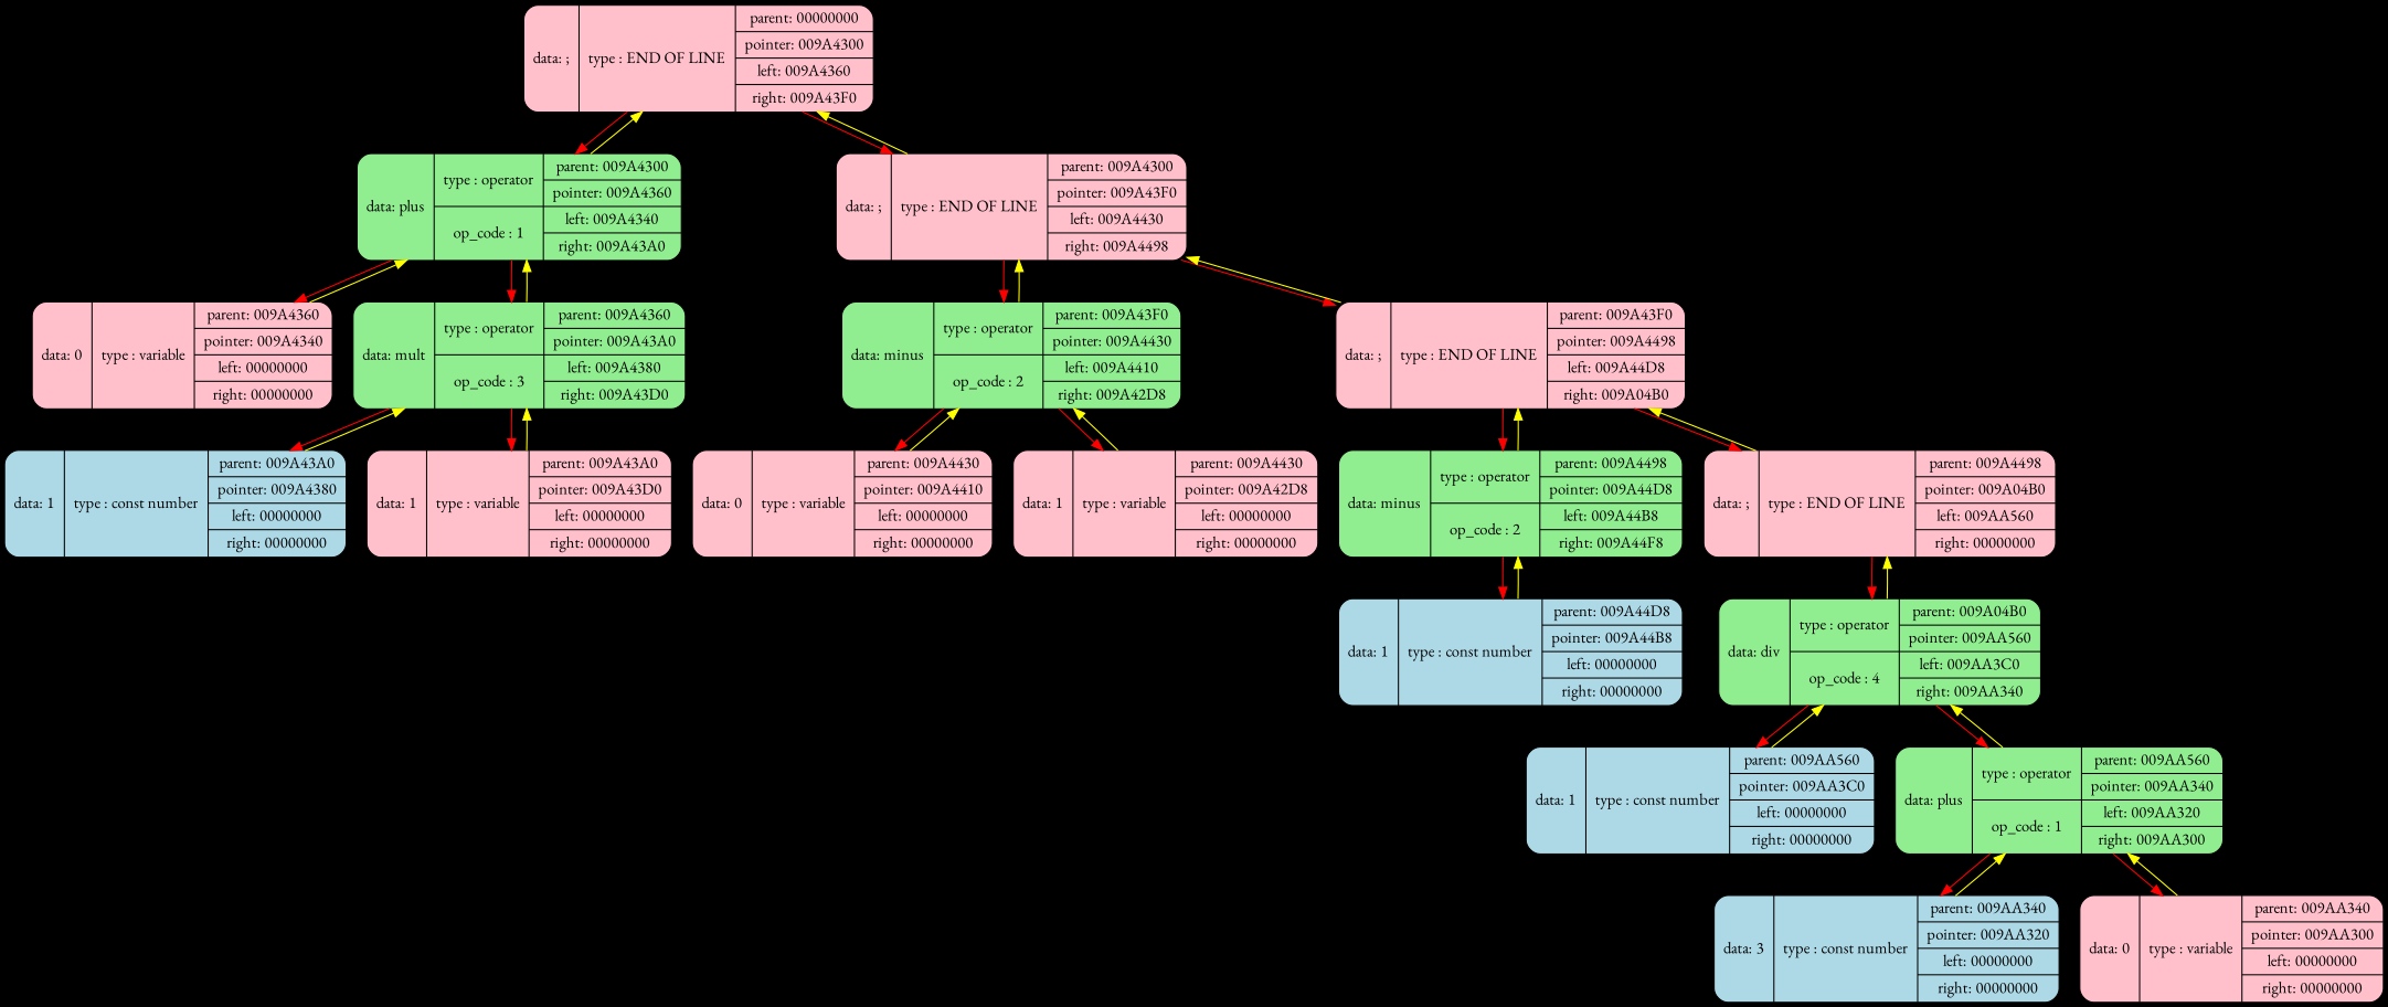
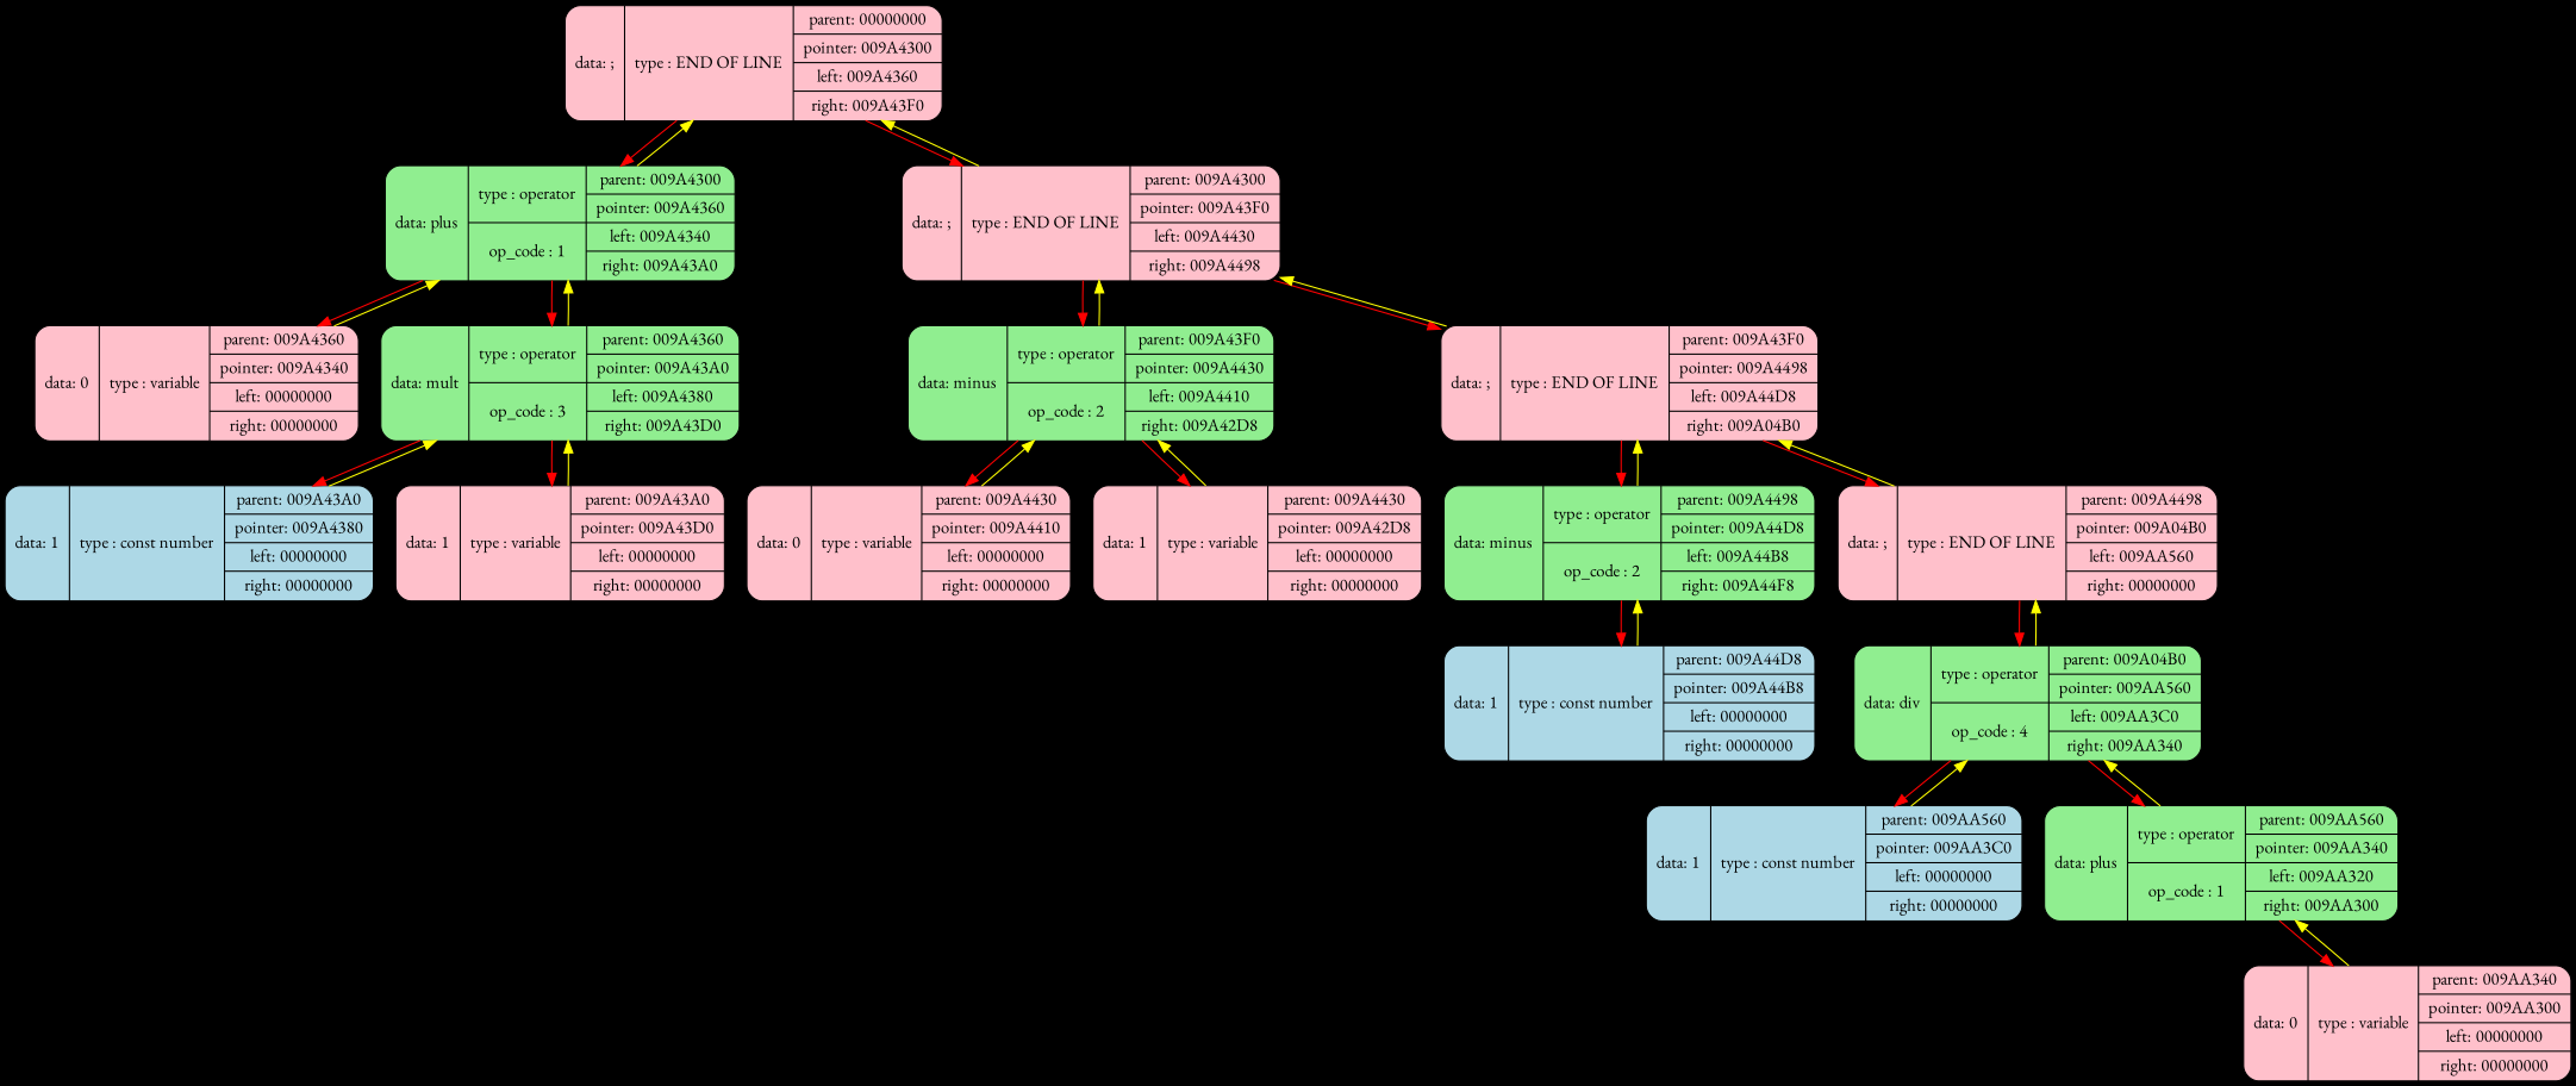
  digraph {
    bgcolor=black
    fontname="EB Garamond"
    rankdir=TB
    node [color=black fillcolor=pink fontname="EB Garamond" fontsize=14 shape=Mrecord style=filled]
    edge [color=red fontcolor=blue fontname="EB Garamond" fontsize=12]
    n1 [label="data: ; | type : END OF LINE | {parent: 00000000 | pointer: 009A4300 | left: 009A4360 | right: 009A43F0} "]
    n2 [fillcolor=lightgreen label="data: plus | {type : operator | op_code : 1} | {parent: 009A4300 | pointer: 009A4360 | left: 009A4340 | right: 009A43A0} "]
    n3 [label="data: ; | type : END OF LINE | {parent: 009A4300 | pointer: 009A43F0 | left: 009A4430 | right: 009A4498} "]
    n4 [label="data: 0 | type : variable | {parent: 009A4360 | pointer: 009A4340 | left: 00000000 | right: 00000000} "]
    n5 [fillcolor=lightgreen label="data: mult | {type : operator | op_code : 3} | {parent: 009A4360 | pointer: 009A43A0 | left: 009A4380 | right: 009A43D0} "]
    n6 [fillcolor=lightgreen label="data: minus | {type : operator | op_code : 2} | {parent: 009A43F0 | pointer: 009A4430 | left: 009A4410 | right: 009A42D8} "]
    n7 [label="data: ; | type : END OF LINE | {parent: 009A43F0 | pointer: 009A4498 | left: 009A44D8 | right: 009A04B0} "]
    n8 [fillcolor=lightblue label="data: 1 | type : const number | {parent: 009A43A0 | pointer: 009A4380 | left: 00000000 | right: 00000000} "]
    n9 [label="data: 1 | type : variable | {parent: 009A43A0 | pointer: 009A43D0 | left: 00000000 | right: 00000000} "]
    n10 [label="data: 0 | type : variable | {parent: 009A4430 | pointer: 009A4410 | left: 00000000 | right: 00000000} "]
    n11 [label="data: 1 | type : variable | {parent: 009A4430 | pointer: 009A42D8 | left: 00000000 | right: 00000000} "]
    n12 [fillcolor=lightgreen label="data: minus | {type : operator | op_code : 2} | {parent: 009A4498 | pointer: 009A44D8 | left: 009A44B8 | right: 009A44F8} "]
    n13 [label="data: ; | type : END OF LINE | {parent: 009A4498 | pointer: 009A04B0 | left: 009AA560 | right: 00000000} "]
    n14 [fillcolor=lightblue label="data: 1 | type : const number | {parent: 009A44D8 | pointer: 009A44B8 | left: 00000000 | right: 00000000} "]
    n15 [fillcolor=lightgreen label="data: div | {type : operator | op_code : 4} | {parent: 009A04B0 | pointer: 009AA560 | left: 009AA3C0 | right: 009AA340} "]
    n16 [fillcolor=lightblue label="data: 1 | type : const number | {parent: 009AA560 | pointer: 009AA3C0 | left: 00000000 | right: 00000000} "]
    n17 [fillcolor=lightgreen label="data: plus | {type : operator | op_code : 1} | {parent: 009AA560 | pointer: 009AA340 | left: 009AA320 | right: 009AA300} "]
-   n18 [fillcolor=lightblue label="data: 3 | type : const number | {parent: 009AA340 | pointer: 009AA320 | left: 00000000 | right: 00000000} "]
    n19 [label="data: 0 | type : variable | {parent: 009AA340 | pointer: 009AA300 | left: 00000000 | right: 00000000} "]
    n1 -> n2
    n1 -> n3
    n2 -> n1 [color=yellow]
    n2 -> n4
    n2 -> n5
    n3 -> n1 [color=yellow]
    n3 -> n6
    n3 -> n7
    n4 -> n2 [color=yellow]
    n5 -> n2 [color=yellow]
    n5 -> n8
    n5 -> n9
    n6 -> n3 [color=yellow]
    n6 -> n10
    n6 -> n11
    n7 -> n3 [color=yellow]
    n7 -> n12
    n7 -> n13
    n8 -> n5 [color=yellow]
    n9 -> n5 [color=yellow]
    n10 -> n6 [color=yellow]
    n11 -> n6 [color=yellow]
    n12 -> n7 [color=yellow]
    n12 -> n14
    n13 -> n7 [color=yellow]
    n13 -> n15
    n14 -> n12 [color=yellow]
    n15 -> n13 [color=yellow]
    n15 -> n16
    n15 -> n17
    n16 -> n15 [color=yellow]
    n17 -> n15 [color=yellow]
-   n17 -> n18
    n17 -> n19
-   n18 -> n17 [color=yellow]
    n19 -> n17 [color=yellow]
  }
